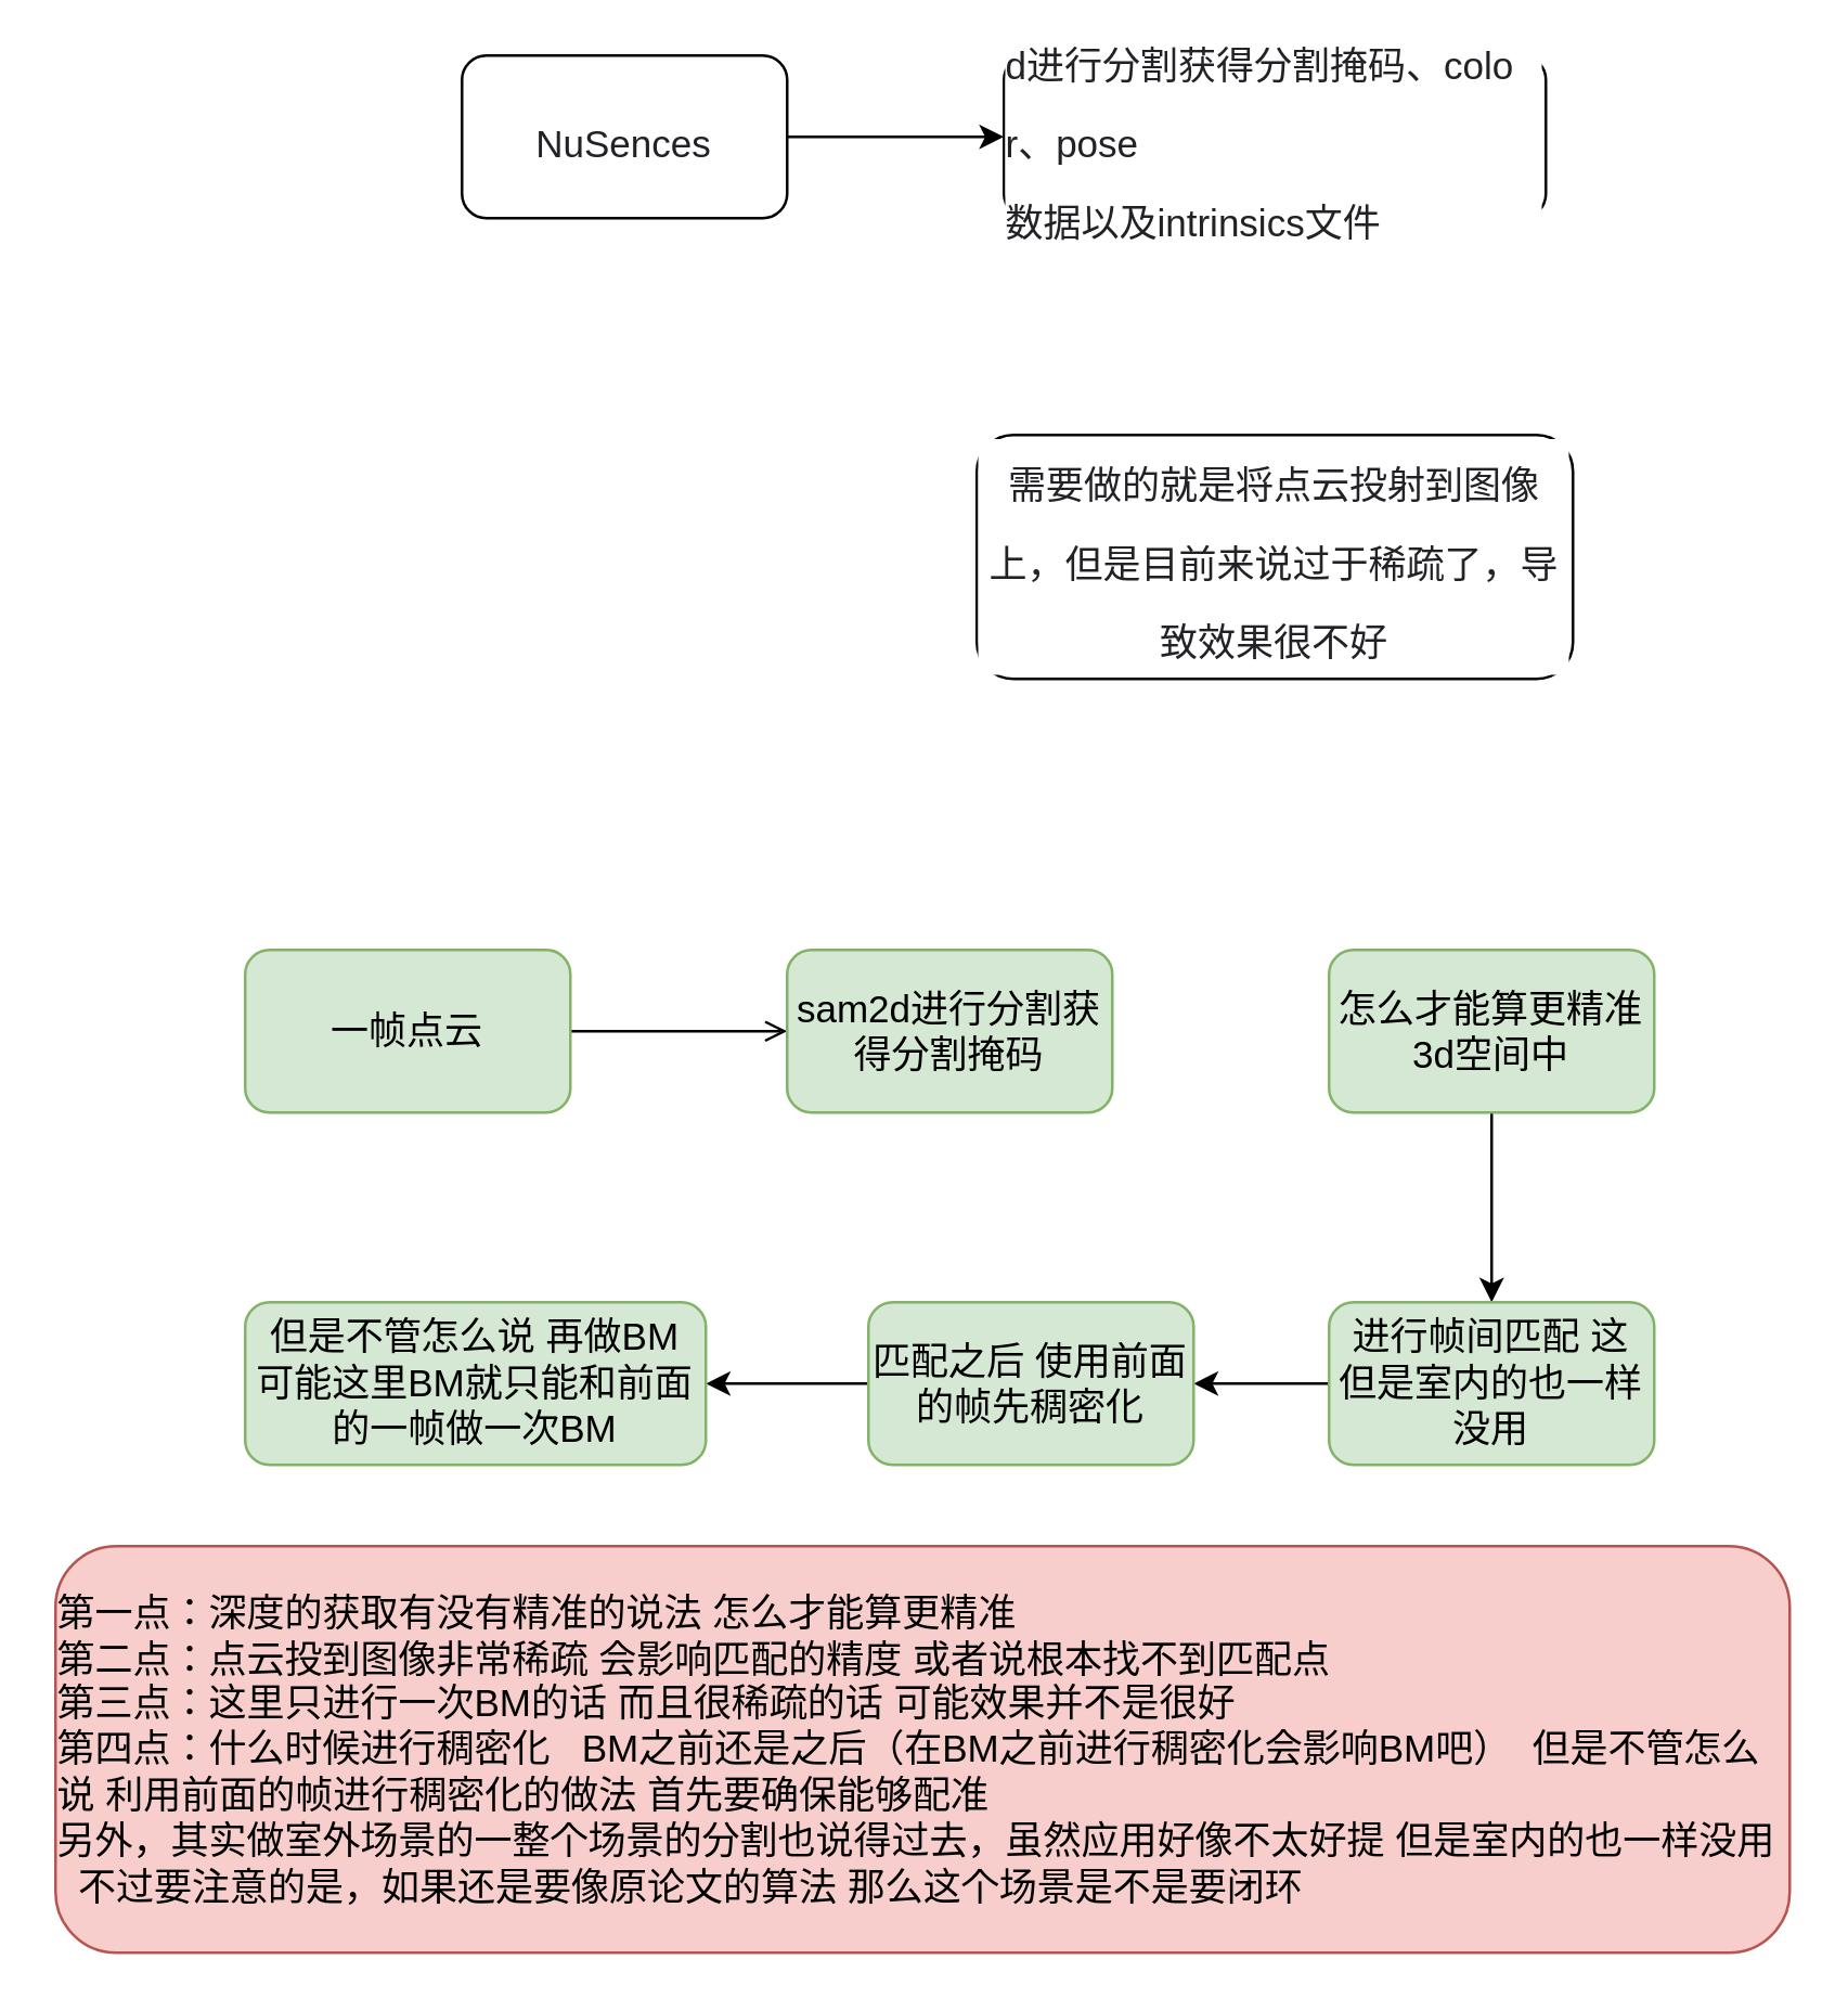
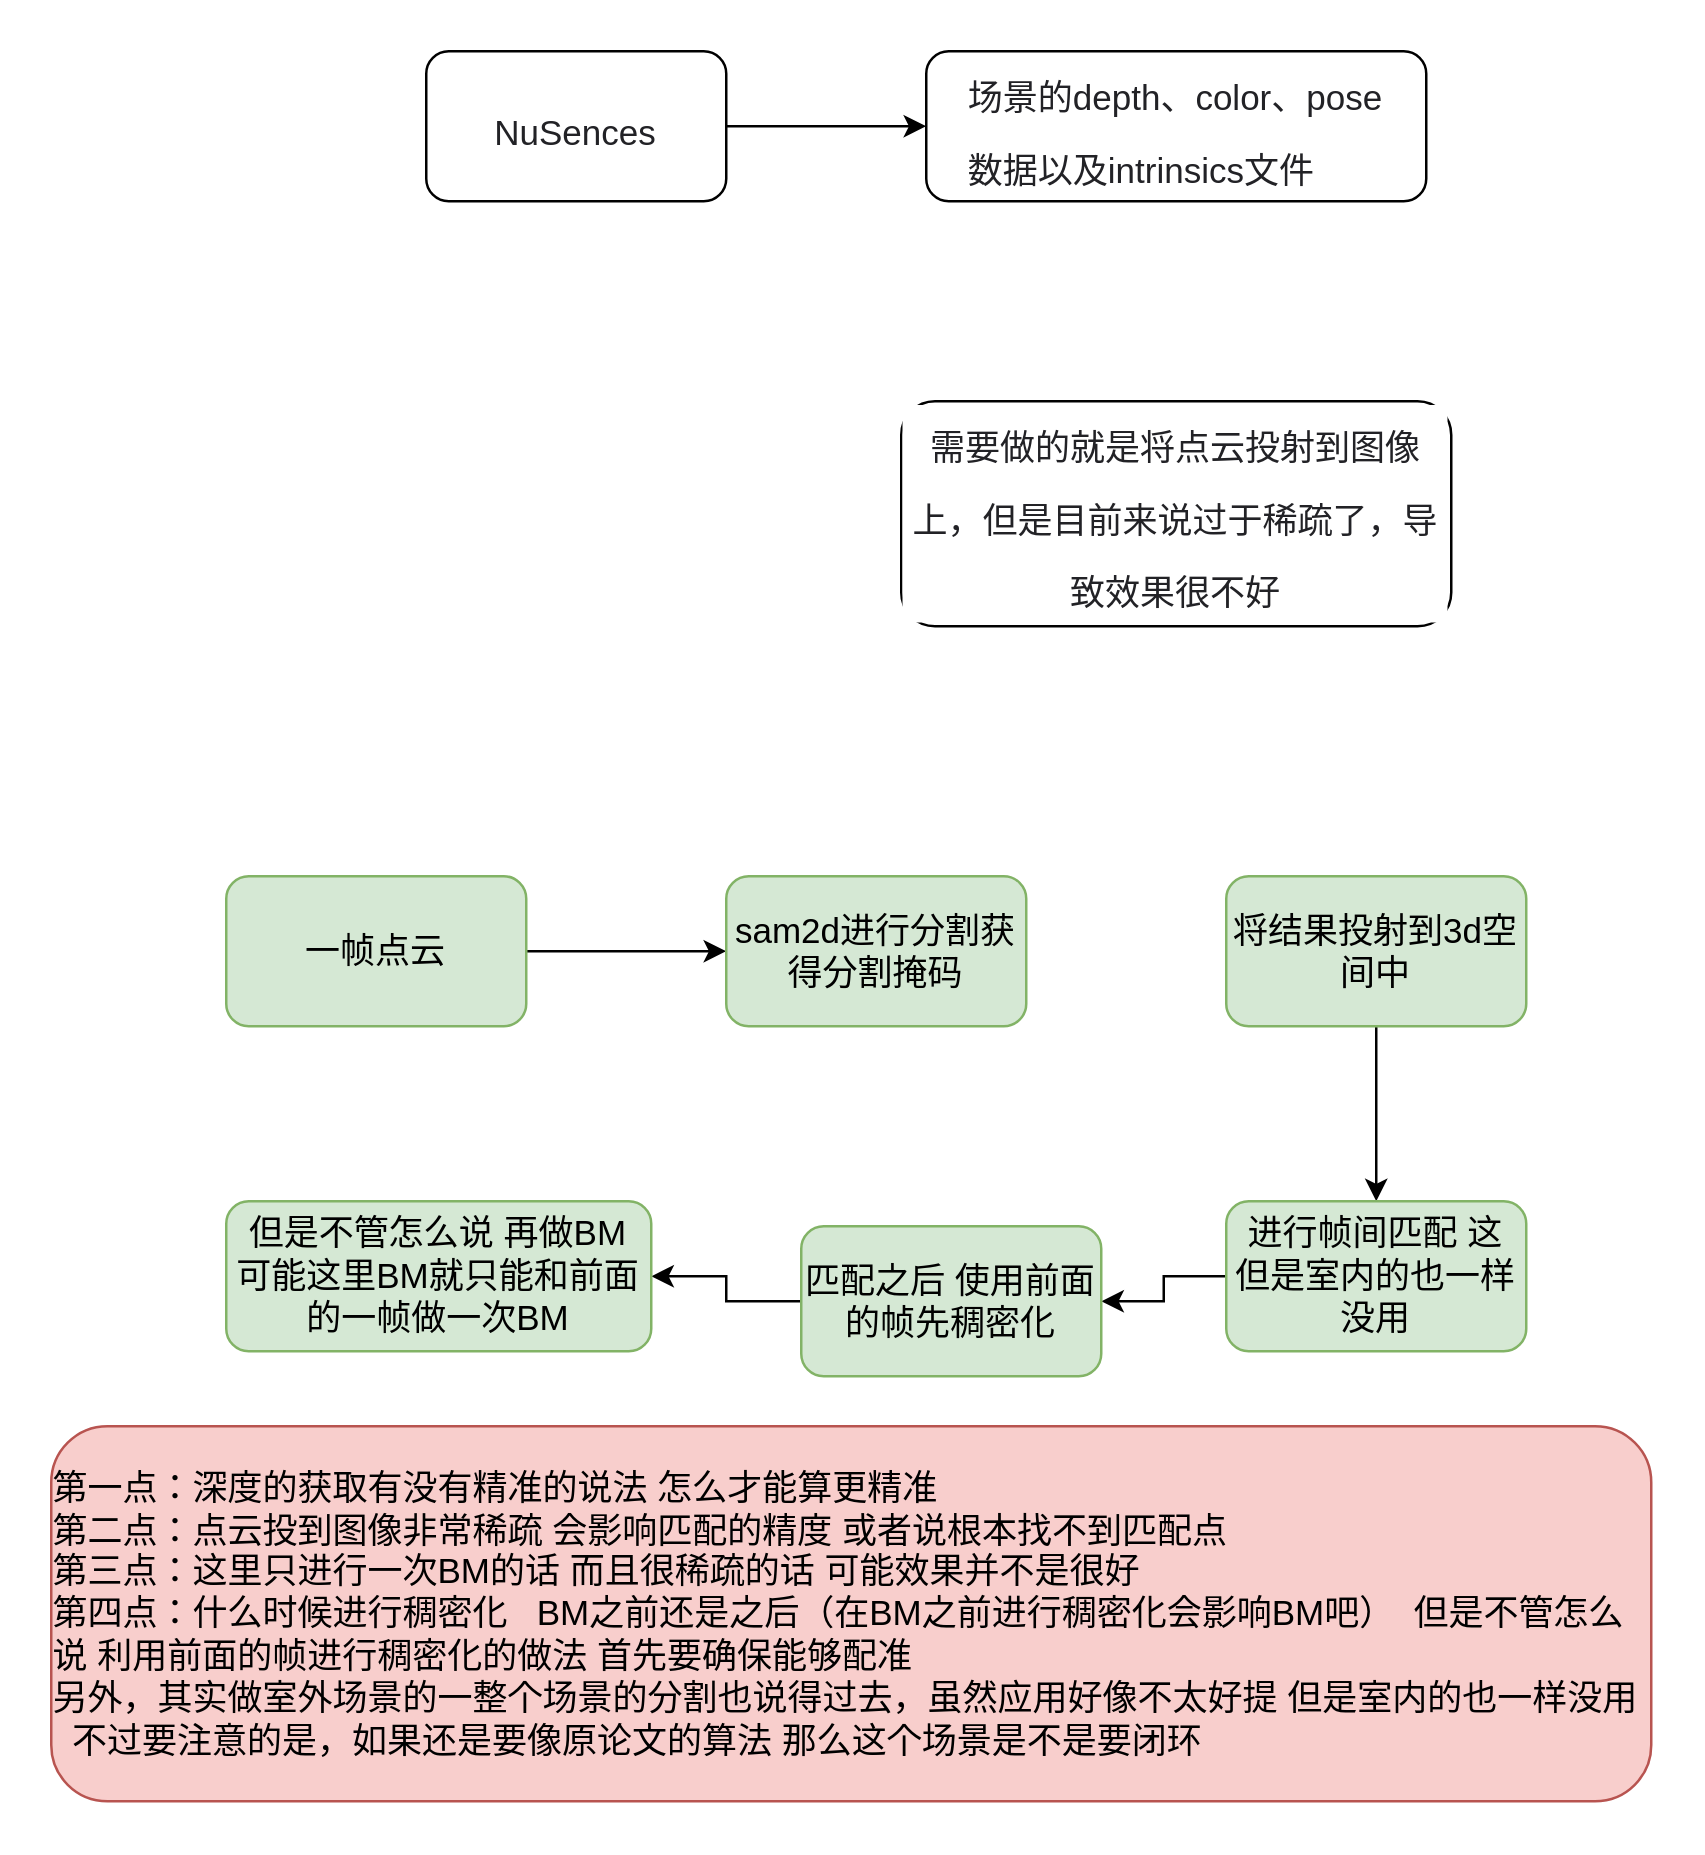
  <mxCell id="0" />
  <mxCell id="1" parent="0" />
  <mxCell id="2" value="" style="edgeStyle=orthogonalEdgeStyle;rounded=0;orthogonalLoop=1;jettySize=auto;html=1;" parent="1" source="3" target="4" edge="1"><mxGeometry relative="1" as="geometry" /></mxCell>
  <mxCell id="3" value="&lt;h1 style=&quot;box-sizing: border-box; outline: 0px; margin: 0px; padding: 0px; overflow-wrap: break-word; color: rgb(34, 34, 38); word-break: break-all; font-variant-ligatures: common-ligatures; text-align: start; background-color: rgb(255, 255, 255);&quot; id=&quot;articleContentId&quot; class=&quot;title-article&quot;&gt;&lt;font face=&quot;Helvetica&quot; style=&quot;font-size: 14px; font-weight: normal;&quot;&gt;NuSences&lt;/font&gt;&lt;/h1&gt;" style="rounded=1;whiteSpace=wrap;html=1;" parent="1" vertex="1"><mxGeometry x="170" y="20" width="120" height="60" as="geometry" /></mxCell>
- <mxCell id="4" value="&lt;h1 style=&quot;box-sizing: border-box; outline: 0px; margin: 0px; padding: 0px; overflow-wrap: break-word; word-break: break-all; text-align: start; background-color: rgb(255, 255, 255); color: rgb(34, 34, 38);&quot; id=&quot;articleContentId&quot; class=&quot;title-article&quot;&gt;&lt;font style=&quot;font-weight: normal;&quot; face=&quot;Helvetica&quot;&gt;&lt;span style=&quot;color: light-dark(rgb(34, 34, 38), rgb(207, 207, 211)); font-variant-ligatures: common-ligatures; font-size: 14px;&quot;&gt;d进行分割获得分割掩码、color、pose&lt;/span&gt;&lt;/font&gt;&lt;/h1&gt;&lt;h1 style=&quot;box-sizing: border-box; outline: 0px; margin: 0px; padding: 0px; overflow-wrap: break-word; word-break: break-all; text-align: start; background-color: rgb(255, 255, 255); color: rgb(34, 34, 38);&quot; id=&quot;articleContentId&quot; class=&quot;title-article&quot;&gt;&lt;font style=&quot;font-weight: normal;&quot; face=&quot;Helvetica&quot;&gt;&lt;span style=&quot;color: light-dark(rgb(34, 34, 38), rgb(207, 207, 211)); font-variant-ligatures: common-ligatures; font-size: 14px;&quot;&gt;数据以及&lt;/span&gt;&lt;span style=&quot;background-color: transparent; text-align: center; font-size: 14px; font-variant-ligatures: common-ligatures;&quot;&gt;&lt;font color=&quot;#222226&quot;&gt;intrinsics文件&lt;/font&gt;&lt;/span&gt;&lt;/font&gt;&lt;/h1&gt;" style="rounded=1;whiteSpace=wrap;html=1;" parent="1" vertex="1"><mxGeometry x="370" y="20" width="200" height="60" as="geometry" /></mxCell>
+ <mxCell id="4" value="&lt;h1 style=&quot;box-sizing: border-box; outline: 0px; margin: 0px; padding: 0px; overflow-wrap: break-word; word-break: break-all; text-align: start; background-color: rgb(255, 255, 255); color: rgb(34, 34, 38);&quot; id=&quot;articleContentId&quot; class=&quot;title-article&quot;&gt;&lt;font style=&quot;font-weight: normal;&quot; face=&quot;Helvetica&quot;&gt;&lt;span style=&quot;color: light-dark(rgb(34, 34, 38), rgb(207, 207, 211)); font-variant-ligatures: common-ligatures; font-size: 14px;&quot;&gt;场景的depth、color、pose&lt;/span&gt;&lt;/font&gt;&lt;/h1&gt;&lt;h1 style=&quot;box-sizing: border-box; outline: 0px; margin: 0px; padding: 0px; overflow-wrap: break-word; word-break: break-all; text-align: start; background-color: rgb(255, 255, 255); color: rgb(34, 34, 38);&quot; id=&quot;articleContentId&quot; class=&quot;title-article&quot;&gt;&lt;font style=&quot;font-weight: normal;&quot; face=&quot;Helvetica&quot;&gt;&lt;span style=&quot;color: light-dark(rgb(34, 34, 38), rgb(207, 207, 211)); font-variant-ligatures: common-ligatures; font-size: 14px;&quot;&gt;数据以及&lt;/span&gt;&lt;span style=&quot;background-color: transparent; text-align: center; font-size: 14px; font-variant-ligatures: common-ligatures;&quot;&gt;&lt;font color=&quot;#222226&quot;&gt;intrinsics文件&lt;/font&gt;&lt;/span&gt;&lt;/font&gt;&lt;/h1&gt;" style="rounded=1;whiteSpace=wrap;html=1;" parent="1" vertex="1"><mxGeometry x="370" y="20" width="200" height="60" as="geometry" /></mxCell>
  <mxCell id="5" value="&lt;h1 style=&quot;box-sizing: border-box; outline: 0px; margin: 0px; padding: 0px; overflow-wrap: break-word; word-break: break-all; background-color: rgb(255, 255, 255); color: rgb(34, 34, 38);&quot; id=&quot;articleContentId&quot; class=&quot;title-article&quot;&gt;&lt;span style=&quot;font-size: 14px; font-variant-ligatures: common-ligatures; font-weight: 400;&quot;&gt;需要做的就是将点云投射到&lt;/span&gt;&lt;span style=&quot;font-size: 14px; font-variant-ligatures: common-ligatures; font-weight: 400; background-color: light-dark(rgb(255, 255, 255), rgb(18, 18, 18)); color: light-dark(rgb(34, 34, 38), rgb(207, 207, 211));&quot;&gt;图像上，但是目前来说过于稀疏了，导致效果很不好&lt;/span&gt;&lt;/h1&gt;" style="rounded=1;whiteSpace=wrap;html=1;align=center;" parent="1" vertex="1"><mxGeometry x="360" y="160" width="220" height="90" as="geometry" /></mxCell>
- <mxCell id="6" value="" style="edgeStyle=orthogonalEdgeStyle;rounded=0;orthogonalLoop=1;jettySize=auto;html=1;endArrow=open;" parent="1" source="7" target="8" edge="1"><mxGeometry relative="1" as="geometry" /></mxCell>
+ <mxCell id="6" value="" style="edgeStyle=orthogonalEdgeStyle;rounded=0;orthogonalLoop=1;jettySize=auto;html=1;" parent="1" source="7" target="8" edge="1"><mxGeometry relative="1" as="geometry" /></mxCell>
  <mxCell id="7" value="&lt;span style=&quot;font-size: 14px;&quot;&gt;一帧点云&lt;/span&gt;" style="rounded=1;whiteSpace=wrap;html=1;fillColor=#d5e8d4;strokeColor=#82b366;" parent="1" vertex="1"><mxGeometry x="90" y="350" width="120" height="60" as="geometry" /></mxCell>
  <mxCell id="8" value="&lt;span style=&quot;font-size: 14px;&quot;&gt;sam2d进行分割获得分割掩码&lt;/span&gt;" style="rounded=1;whiteSpace=wrap;html=1;fillColor=#d5e8d4;strokeColor=#82b366;" parent="1" vertex="1"><mxGeometry x="290" y="350" width="120" height="60" as="geometry" /></mxCell>
  <mxCell id="9" value="" style="edgeStyle=orthogonalEdgeStyle;rounded=0;orthogonalLoop=1;jettySize=auto;html=1;" parent="1" source="10" target="12" edge="1"><mxGeometry relative="1" as="geometry" /></mxCell>
- <mxCell id="10" value="&lt;span style=&quot;font-size: 14px;&quot;&gt;怎么才能算更精准3d空间中&lt;/span&gt;" style="rounded=1;whiteSpace=wrap;html=1;fillColor=#d5e8d4;strokeColor=#82b366;" parent="1" vertex="1"><mxGeometry x="490" y="350" width="120" height="60" as="geometry" /></mxCell>
+ <mxCell id="10" value="&lt;span style=&quot;font-size: 14px;&quot;&gt;将结果投射到3d空间中&lt;/span&gt;" style="rounded=1;whiteSpace=wrap;html=1;fillColor=#d5e8d4;strokeColor=#82b366;" parent="1" vertex="1"><mxGeometry x="490" y="350" width="120" height="60" as="geometry" /></mxCell>
  <mxCell id="11" value="" style="edgeStyle=orthogonalEdgeStyle;rounded=0;orthogonalLoop=1;jettySize=auto;html=1;" parent="1" source="12" target="14" edge="1"><mxGeometry relative="1" as="geometry" /></mxCell>
  <mxCell id="12" value="&lt;span style=&quot;font-size: 14px;&quot;&gt;进行帧间匹配&amp;nbsp;&lt;/span&gt;&lt;span style=&quot;font-size: 14px; background-color: transparent; color: light-dark(rgb(0, 0, 0), rgb(255, 255, 255));&quot;&gt;这&lt;/span&gt;&lt;div&gt;&lt;span style=&quot;font-size: 14px;&quot;&gt;但是室内的也一样没用&lt;/span&gt;&lt;/div&gt;" style="rounded=1;whiteSpace=wrap;html=1;fillColor=#d5e8d4;strokeColor=#82b366;" parent="1" vertex="1"><mxGeometry x="490" y="480" width="120" height="60" as="geometry" /></mxCell>
  <mxCell id="13" value="" style="edgeStyle=orthogonalEdgeStyle;rounded=0;orthogonalLoop=1;jettySize=auto;html=1;" parent="1" source="14" target="15" edge="1"><mxGeometry relative="1" as="geometry" /></mxCell>
- <mxCell id="14" value="&lt;span style=&quot;font-size: 14px;&quot;&gt;匹配之后 使用前面的帧先稠密化&lt;/span&gt;" style="rounded=1;whiteSpace=wrap;html=1;fillColor=#d5e8d4;strokeColor=#82b366;" parent="1" vertex="1"><mxGeometry x="320" y="480" width="120" height="60" as="geometry" /></mxCell>
+ <mxCell id="14" value="&lt;span style=&quot;font-size: 14px;&quot;&gt;匹配之后 使用前面的帧先稠密化&lt;/span&gt;" style="rounded=1;whiteSpace=wrap;html=1;fillColor=#d5e8d4;strokeColor=#82b366;" parent="1" vertex="1"><mxGeometry x="320" y="490" width="120" height="60" as="geometry" /></mxCell>
  <mxCell id="15" value="&lt;span style=&quot;font-size: 14px;&quot;&gt;但是不管怎么说&amp;nbsp;&lt;/span&gt;&lt;span style=&quot;font-size: 14px; background-color: transparent; color: light-dark(rgb(0, 0, 0), rgb(255, 255, 255));&quot;&gt;再做BM 可能这里BM就只能和前面的一帧做一次BM&lt;/span&gt;" style="rounded=1;whiteSpace=wrap;html=1;fillColor=#d5e8d4;strokeColor=#82b366;" parent="1" vertex="1"><mxGeometry x="90" y="480" width="170" height="60" as="geometry" /></mxCell>
  <mxCell id="16" value="&lt;div style=&quot;text-align: left;&quot;&gt;&lt;span style=&quot;font-size: 14px;&quot;&gt;第一点：深度的获取有没有精准的说法 怎么才能算更精准&lt;/span&gt;&lt;/div&gt;&lt;div style=&quot;text-align: left;&quot;&gt;&lt;span style=&quot;font-size: 14px;&quot;&gt;第二点：点云投到图像非常稀疏 会影响匹配的精度 或者说根本找不到匹配点&lt;/span&gt;&lt;/div&gt;&lt;div style=&quot;text-align: left;&quot;&gt;&lt;span style=&quot;font-size: 14px;&quot;&gt;第三点：这里只进行一次BM的话&amp;nbsp;&lt;/span&gt;&lt;span style=&quot;font-size: 14px; background-color: transparent; color: light-dark(rgb(0, 0, 0), rgb(255, 255, 255));&quot;&gt;而且很稀疏的话&amp;nbsp;&lt;/span&gt;&lt;span style=&quot;font-size: 14px; background-color: transparent; color: light-dark(rgb(0, 0, 0), rgb(255, 255, 255));&quot;&gt;可能效果并不是很好&lt;/span&gt;&lt;/div&gt;&lt;div style=&quot;text-align: left;&quot;&gt;&lt;span style=&quot;font-size: 14px; background-color: transparent; color: light-dark(rgb(0, 0, 0), rgb(255, 255, 255));&quot;&gt;第四点：什么时候进行稠密化&amp;nbsp; &amp;nbsp;BM之前还是之后（在BM之前进行稠密化会影响BM吧）&amp;nbsp; 但是不管怎么说 利用前面的帧进行稠密化的做法 首先要确保能够配准&lt;/span&gt;&lt;/div&gt;&lt;div style=&quot;text-align: left;&quot;&gt;&lt;span style=&quot;font-size: 14px;&quot;&gt;另外，其实做室外场景的一整个场景的分割也说得过去，虽然应用好像不太好提 但是室内的也一样没用&amp;nbsp; &amp;nbsp; 不过要注意的是，如果还是要像原论文的算法 那么这个场景是不是要闭环&lt;/span&gt;&lt;/div&gt;" style="rounded=1;whiteSpace=wrap;html=1;fillColor=#f8cecc;strokeColor=#b85450;" parent="1" vertex="1"><mxGeometry x="20" y="570" width="640" height="150" as="geometry" /></mxCell>
